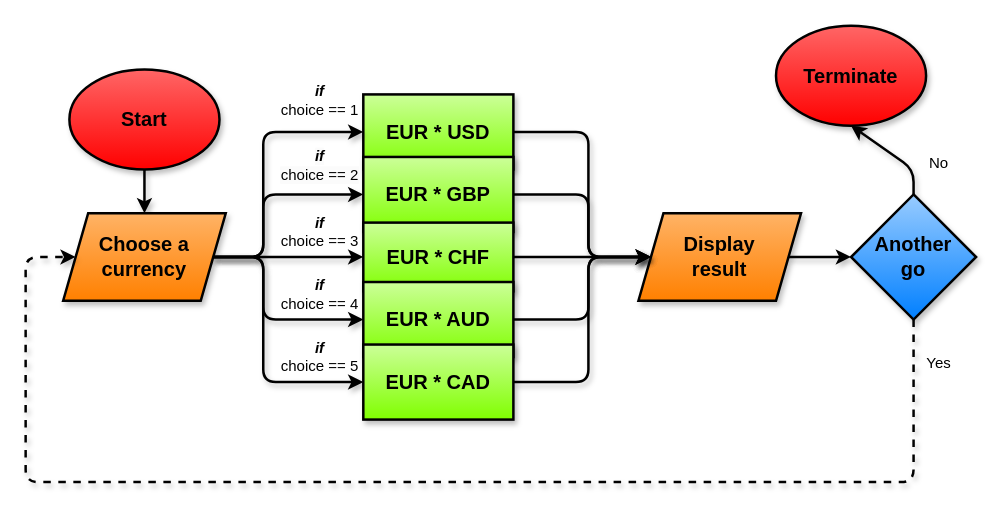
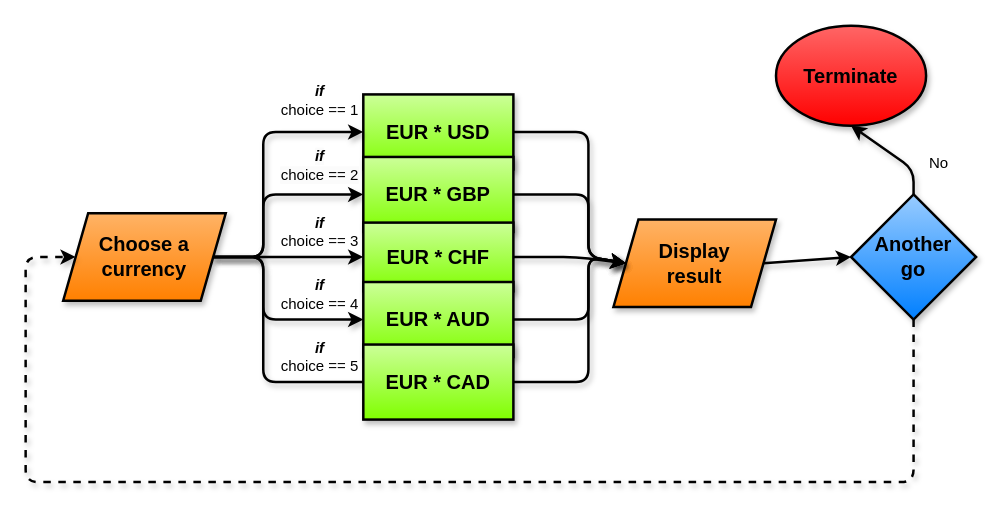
  <mxCell id="0" />
  <mxCell id="1" parent="0" />
  <mxCell id="2" value="Terminate" style="ellipse;whiteSpace=wrap;html=1;strokeWidth=2;fontSize=16;rounded=1;fillColor=#FF6666;gradientColor=#FF0000;shadow=1;fontStyle=1" vertex="1" parent="1"><mxGeometry x="620" y="20" width="120" height="80" as="geometry" /></mxCell>
  <mxCell id="3" value="EUR * USD" style="rounded=0;whiteSpace=wrap;html=1;strokeWidth=2;shadow=1;gradientColor=#80FF00;fillColor=#CCFF99;fontSize=16;fontStyle=1" vertex="1" parent="1"><mxGeometry x="290" y="75" width="120" height="60" as="geometry" /></mxCell>
- <mxCell id="4" value="" style="endArrow=classic;html=1;rounded=1;fontSize=16;exitX=0.5;exitY=1;exitDx=0;exitDy=0;entryX=0.5;entryY=0;entryDx=0;entryDy=0;strokeWidth=2;shadow=1;" edge="1" parent="1" source="5" target="6"><mxGeometry width="50" height="50" relative="1" as="geometry"><mxPoint x="115" y="5" as="sourcePoint" /><mxPoint x="245" y="115" as="targetPoint" /></mxGeometry></mxCell>
- <mxCell id="5" value="Start" style="ellipse;whiteSpace=wrap;html=1;strokeWidth=2;fontSize=16;rounded=1;fillColor=#FF6666;gradientColor=#FF0000;shadow=1;spacing=2;fontStyle=1" vertex="1" parent="1"><mxGeometry x="55" y="55" width="120" height="80" as="geometry" /></mxCell>
  <mxCell id="6" value="Choose a currency" style="shape=parallelogram;perimeter=parallelogramPerimeter;whiteSpace=wrap;html=1;fixedSize=1;strokeWidth=2;shadow=1;fillColor=#FFB366;gradientColor=#FF8000;fontSize=16;fontStyle=1" vertex="1" parent="1"><mxGeometry x="50" y="170" width="130" height="70" as="geometry" /></mxCell>
  <mxCell id="7" value="" style="endArrow=classic;html=1;rounded=1;fontSize=16;exitX=1;exitY=0.5;exitDx=0;exitDy=0;strokeWidth=2;shadow=1;entryX=0;entryY=0.5;entryDx=0;entryDy=0;" edge="1" parent="1" source="6" target="3"><mxGeometry width="50" height="50" relative="1" as="geometry"><mxPoint x="165" y="205" as="sourcePoint" /><mxPoint x="280" y="105" as="targetPoint" /><Array as="points"><mxPoint x="210" y="205" /><mxPoint x="210" y="105" /></Array></mxGeometry></mxCell>
  <mxCell id="8" value="" style="endArrow=classic;html=1;rounded=1;fontSize=16;exitX=1;exitY=0.5;exitDx=0;exitDy=0;strokeWidth=2;shadow=1;entryX=0;entryY=0.5;entryDx=0;entryDy=0;" edge="1" parent="1" source="6" target="17"><mxGeometry width="50" height="50" relative="1" as="geometry"><mxPoint x="165" y="205" as="sourcePoint" /><mxPoint x="280" y="155" as="targetPoint" /><Array as="points"><mxPoint x="210" y="205" /><mxPoint x="210" y="155" /></Array></mxGeometry></mxCell>
  <mxCell id="9" value="" style="endArrow=classic;html=1;rounded=1;fontSize=16;exitX=1;exitY=0.5;exitDx=0;exitDy=0;strokeWidth=2;shadow=1;entryX=0;entryY=0.5;entryDx=0;entryDy=0;" edge="1" parent="1" source="6" target="18"><mxGeometry width="50" height="50" relative="1" as="geometry"><mxPoint x="165" y="205" as="sourcePoint" /><mxPoint x="280" y="205" as="targetPoint" /><Array as="points"><mxPoint x="210" y="205" /><mxPoint x="230" y="205" /></Array></mxGeometry></mxCell>
- <mxCell id="10" value="" style="endArrow=classic;html=1;rounded=1;fontSize=16;exitX=1;exitY=0.5;exitDx=0;exitDy=0;strokeWidth=2;shadow=1;entryX=0;entryY=0.5;entryDx=0;entryDy=0;" edge="1" parent="1" source="6" target="20"><mxGeometry width="50" height="50" relative="1" as="geometry"><mxPoint x="165" y="205" as="sourcePoint" /><mxPoint x="280" y="305" as="targetPoint" /><Array as="points"><mxPoint x="210" y="205" /><mxPoint x="210" y="305" /></Array></mxGeometry></mxCell>
+ <mxCell id="10" value="" style="endArrow=none;html=1;rounded=1;fontSize=16;exitX=1;exitY=0.5;exitDx=0;exitDy=0;strokeWidth=2;shadow=1;entryX=0;entryY=0.5;entryDx=0;entryDy=0;" edge="1" parent="1" source="6" target="20"><mxGeometry width="50" height="50" relative="1" as="geometry"><mxPoint x="165" y="205" as="sourcePoint" /><mxPoint x="280" y="305" as="targetPoint" /><Array as="points"><mxPoint x="210" y="205" /><mxPoint x="210" y="305" /></Array></mxGeometry></mxCell>
  <mxCell id="11" value="" style="endArrow=classic;html=1;rounded=1;fontSize=16;strokeWidth=2;shadow=1;entryX=0;entryY=0.5;entryDx=0;entryDy=0;exitX=1;exitY=0.5;exitDx=0;exitDy=0;" edge="1" parent="1" source="6" target="19"><mxGeometry width="50" height="50" relative="1" as="geometry"><mxPoint x="170" y="205" as="sourcePoint" /><mxPoint x="280" y="255" as="targetPoint" /><Array as="points"><mxPoint x="210" y="205" /><mxPoint x="210" y="255" /></Array></mxGeometry></mxCell>
  <mxCell id="12" value="&lt;i style=&quot;font-weight: bold;&quot;&gt;if &lt;br&gt;&lt;/i&gt;choice == 1" style="text;html=1;align=center;verticalAlign=middle;resizable=0;points=[];autosize=1;strokeColor=none;fillColor=none;" vertex="1" parent="1"><mxGeometry x="210" y="60" width="90" height="40" as="geometry" /></mxCell>
  <mxCell id="13" value="&lt;br&gt;&lt;i style=&quot;border-color: var(--border-color); color: rgb(0, 0, 0); font-family: Helvetica; font-size: 12px; font-variant-ligatures: normal; font-variant-caps: normal; letter-spacing: normal; orphans: 2; text-align: center; text-indent: 0px; text-transform: none; widows: 2; word-spacing: 0px; -webkit-text-stroke-width: 0px; background-color: rgb(251, 251, 251); text-decoration-thickness: initial; text-decoration-style: initial; text-decoration-color: initial; font-weight: bold;&quot;&gt;if&lt;br style=&quot;border-color: var(--border-color);&quot;&gt;&lt;/i&gt;&lt;span style=&quot;color: rgb(0, 0, 0); font-family: Helvetica; font-size: 12px; font-style: normal; font-variant-ligatures: normal; font-variant-caps: normal; font-weight: 400; letter-spacing: normal; orphans: 2; text-align: center; text-indent: 0px; text-transform: none; widows: 2; word-spacing: 0px; -webkit-text-stroke-width: 0px; background-color: rgb(251, 251, 251); text-decoration-thickness: initial; text-decoration-style: initial; text-decoration-color: initial; float: none; display: inline !important;&quot;&gt;choice == 2&lt;/span&gt;" style="text;html=1;align=center;verticalAlign=middle;resizable=0;points=[];autosize=1;strokeColor=none;fillColor=none;" vertex="1" parent="1"><mxGeometry x="210" y="95" width="90" height="60" as="geometry" /></mxCell>
  <mxCell id="14" value="&lt;i style=&quot;border-color: var(--border-color); font-weight: bold;&quot;&gt;if&lt;br style=&quot;border-color: var(--border-color);&quot;&gt;&lt;/i&gt;choice == 3" style="text;html=1;align=center;verticalAlign=middle;resizable=0;points=[];autosize=1;strokeColor=none;fillColor=none;" vertex="1" parent="1"><mxGeometry x="210" y="165" width="90" height="40" as="geometry" /></mxCell>
  <mxCell id="15" value="&lt;i style=&quot;border-color: var(--border-color); font-weight: bold;&quot;&gt;if&lt;br style=&quot;border-color: var(--border-color);&quot;&gt;&lt;/i&gt;choice == 4" style="text;html=1;align=center;verticalAlign=middle;resizable=0;points=[];autosize=1;strokeColor=none;fillColor=none;" vertex="1" parent="1"><mxGeometry x="210" y="215" width="90" height="40" as="geometry" /></mxCell>
  <mxCell id="16" value="&lt;i style=&quot;border-color: var(--border-color); font-weight: bold;&quot;&gt;if&lt;br style=&quot;border-color: var(--border-color);&quot;&gt;&lt;/i&gt;choice == 5" style="text;html=1;align=center;verticalAlign=middle;resizable=0;points=[];autosize=1;strokeColor=none;fillColor=none;" vertex="1" parent="1"><mxGeometry x="210" y="265" width="90" height="40" as="geometry" /></mxCell>
  <mxCell id="17" value="EUR * GBP" style="rounded=0;whiteSpace=wrap;html=1;strokeWidth=2;shadow=1;gradientColor=#80FF00;fillColor=#CCFF99;fontSize=16;fontStyle=1" vertex="1" parent="1"><mxGeometry x="290" y="125" width="120" height="60" as="geometry" /></mxCell>
  <mxCell id="18" value="EUR * CHF" style="rounded=0;whiteSpace=wrap;html=1;strokeWidth=2;shadow=1;gradientColor=#80FF00;fillColor=#CCFF99;fontSize=16;fontStyle=1" vertex="1" parent="1"><mxGeometry x="290" y="177.5" width="120" height="55" as="geometry" /></mxCell>
  <mxCell id="19" value="EUR * AUD" style="rounded=0;whiteSpace=wrap;html=1;strokeWidth=2;shadow=1;gradientColor=#80FF00;fillColor=#CCFF99;fontSize=16;fontStyle=1" vertex="1" parent="1"><mxGeometry x="290" y="225" width="120" height="60" as="geometry" /></mxCell>
  <mxCell id="20" value="EUR * CAD" style="rounded=0;whiteSpace=wrap;html=1;strokeWidth=2;shadow=1;gradientColor=#80FF00;fillColor=#CCFF99;fontSize=16;fontStyle=1" vertex="1" parent="1"><mxGeometry x="290" y="275" width="120" height="60" as="geometry" /></mxCell>
- <mxCell id="21" value="Display &lt;br&gt;result" style="shape=parallelogram;perimeter=parallelogramPerimeter;whiteSpace=wrap;html=1;fixedSize=1;strokeWidth=2;shadow=1;fillColor=#FFB366;gradientColor=#FF8000;fontSize=16;fontStyle=1" vertex="1" parent="1"><mxGeometry x="510" y="170" width="130" height="70" as="geometry" /></mxCell>
+ <mxCell id="21" value="Display &lt;br&gt;result" style="shape=parallelogram;perimeter=parallelogramPerimeter;whiteSpace=wrap;html=1;fixedSize=1;strokeWidth=2;shadow=1;fillColor=#FFB366;gradientColor=#FF8000;fontSize=16;fontStyle=1" vertex="1" parent="1"><mxGeometry x="490" y="175" width="130" height="70" as="geometry" /></mxCell>
  <mxCell id="22" value="" style="endArrow=classic;html=1;rounded=1;fontSize=16;strokeWidth=2;shadow=1;exitX=1;exitY=0.5;exitDx=0;exitDy=0;entryX=0;entryY=0.5;entryDx=0;entryDy=0;" edge="1" parent="1" source="20" target="21"><mxGeometry width="50" height="50" relative="1" as="geometry"><mxPoint x="670" y="300" as="sourcePoint" /><mxPoint x="490" y="55" as="targetPoint" /><Array as="points"><mxPoint x="470" y="305" /><mxPoint x="470" y="205" /></Array></mxGeometry></mxCell>
  <mxCell id="23" value="" style="endArrow=classic;html=1;rounded=1;fontSize=16;strokeWidth=2;shadow=1;entryX=0.5;entryY=1;entryDx=0;entryDy=0;exitX=0.5;exitY=0;exitDx=0;exitDy=0;" edge="1" parent="1" source="25" target="2"><mxGeometry width="50" height="50" relative="1" as="geometry"><mxPoint x="690" y="155" as="sourcePoint" /><mxPoint x="720" y="285" as="targetPoint" /><Array as="points"><mxPoint x="730" y="135" /></Array></mxGeometry></mxCell>
  <mxCell id="24" value="" style="endArrow=classic;html=1;rounded=1;fontSize=16;strokeWidth=2;shadow=1;entryX=0;entryY=0.5;entryDx=0;entryDy=0;exitX=0.5;exitY=1;exitDx=0;exitDy=0;dashed=1;" edge="1" parent="1" source="25" target="6"><mxGeometry width="50" height="50" relative="1" as="geometry"><mxPoint x="680" y="265" as="sourcePoint" /><mxPoint x="730" y="415" as="targetPoint" /><Array as="points"><mxPoint x="730" y="385" /><mxPoint x="20" y="385" /><mxPoint x="20" y="205" /></Array></mxGeometry></mxCell>
  <mxCell id="25" value="&lt;font style=&quot;font-size: 16px;&quot;&gt;&lt;b&gt;Another &lt;br&gt;go&lt;/b&gt;&lt;/font&gt;" style="rhombus;whiteSpace=wrap;html=1;strokeWidth=2;shadow=1;gradientColor=#007FFF;fillColor=#99CCFF;" vertex="1" parent="1"><mxGeometry x="680" y="155" width="100" height="100" as="geometry" /></mxCell>
  <mxCell id="26" value="" style="endArrow=classic;html=1;rounded=1;fontSize=16;exitX=1;exitY=0.5;exitDx=0;exitDy=0;entryX=0;entryY=0.5;entryDx=0;entryDy=0;strokeWidth=2;shadow=1;" edge="1" parent="1" source="21" target="25"><mxGeometry width="50" height="50" relative="1" as="geometry"><mxPoint x="125" y="125" as="sourcePoint" /><mxPoint x="125" y="165" as="targetPoint" /></mxGeometry></mxCell>
  <mxCell id="27" value="No" style="text;html=1;align=center;verticalAlign=middle;resizable=0;points=[];autosize=1;strokeColor=none;fillColor=none;" vertex="1" parent="1"><mxGeometry x="730" y="115" width="40" height="30" as="geometry" /></mxCell>
- <mxCell id="28" value="Yes" style="text;html=1;align=center;verticalAlign=middle;resizable=0;points=[];autosize=1;strokeColor=none;fillColor=none;" vertex="1" parent="1"><mxGeometry x="730" y="275" width="40" height="30" as="geometry" /></mxCell>
  <mxCell id="29" value="" style="endArrow=classic;html=1;rounded=1;fontSize=16;strokeWidth=2;shadow=1;exitX=1;exitY=0.5;exitDx=0;exitDy=0;entryX=0;entryY=0.5;entryDx=0;entryDy=0;" edge="1" parent="1" source="19" target="21"><mxGeometry width="50" height="50" relative="1" as="geometry"><mxPoint x="420" y="315" as="sourcePoint" /><mxPoint x="530" y="215" as="targetPoint" /><Array as="points"><mxPoint x="470" y="255" /><mxPoint x="470" y="205" /></Array></mxGeometry></mxCell>
  <mxCell id="30" value="" style="endArrow=classic;html=1;rounded=1;fontSize=16;strokeWidth=2;shadow=1;exitX=1;exitY=0.5;exitDx=0;exitDy=0;entryX=0;entryY=0.5;entryDx=0;entryDy=0;" edge="1" parent="1" source="18" target="21"><mxGeometry width="50" height="50" relative="1" as="geometry"><mxPoint x="420" y="265" as="sourcePoint" /><mxPoint x="500" y="145" as="targetPoint" /><Array as="points"><mxPoint x="460" y="205" /></Array></mxGeometry></mxCell>
  <mxCell id="31" value="" style="endArrow=classic;html=1;rounded=1;fontSize=16;strokeWidth=2;shadow=1;exitX=1;exitY=0.5;exitDx=0;exitDy=0;entryX=0;entryY=0.5;entryDx=0;entryDy=0;" edge="1" parent="1" source="17" target="21"><mxGeometry width="50" height="50" relative="1" as="geometry"><mxPoint x="420" y="215" as="sourcePoint" /><mxPoint x="530" y="215" as="targetPoint" /><Array as="points"><mxPoint x="470" y="155" /><mxPoint x="470" y="205" /></Array></mxGeometry></mxCell>
  <mxCell id="32" value="" style="endArrow=classic;html=1;rounded=1;fontSize=16;strokeWidth=2;shadow=1;exitX=1;exitY=0.5;exitDx=0;exitDy=0;entryX=0;entryY=0.5;entryDx=0;entryDy=0;" edge="1" parent="1" source="3" target="21"><mxGeometry width="50" height="50" relative="1" as="geometry"><mxPoint x="430" y="225" as="sourcePoint" /><mxPoint x="540" y="225" as="targetPoint" /><Array as="points"><mxPoint x="470" y="105" /><mxPoint x="470" y="205" /></Array></mxGeometry></mxCell>
